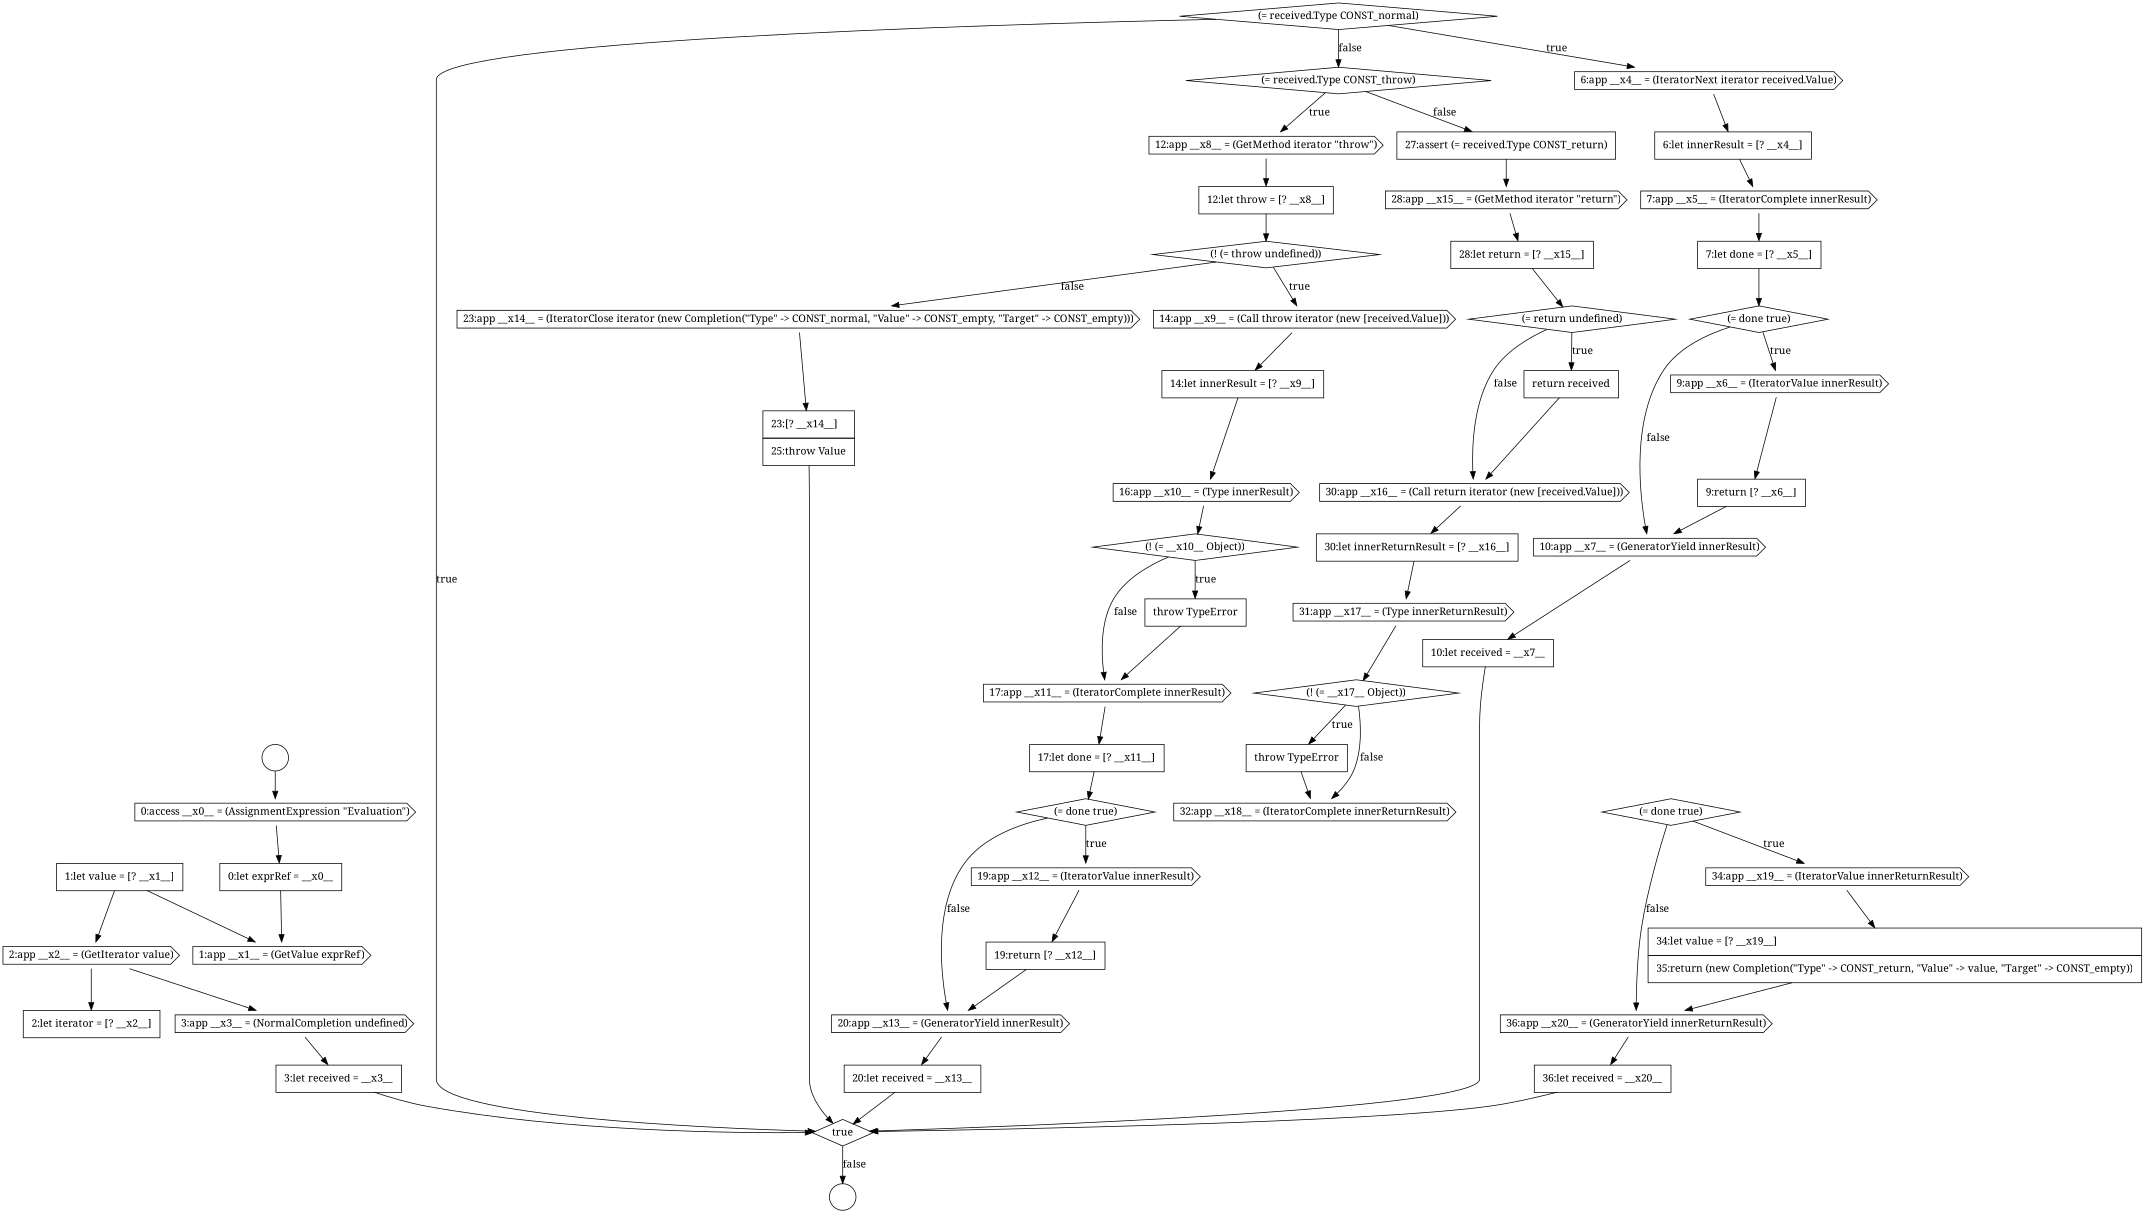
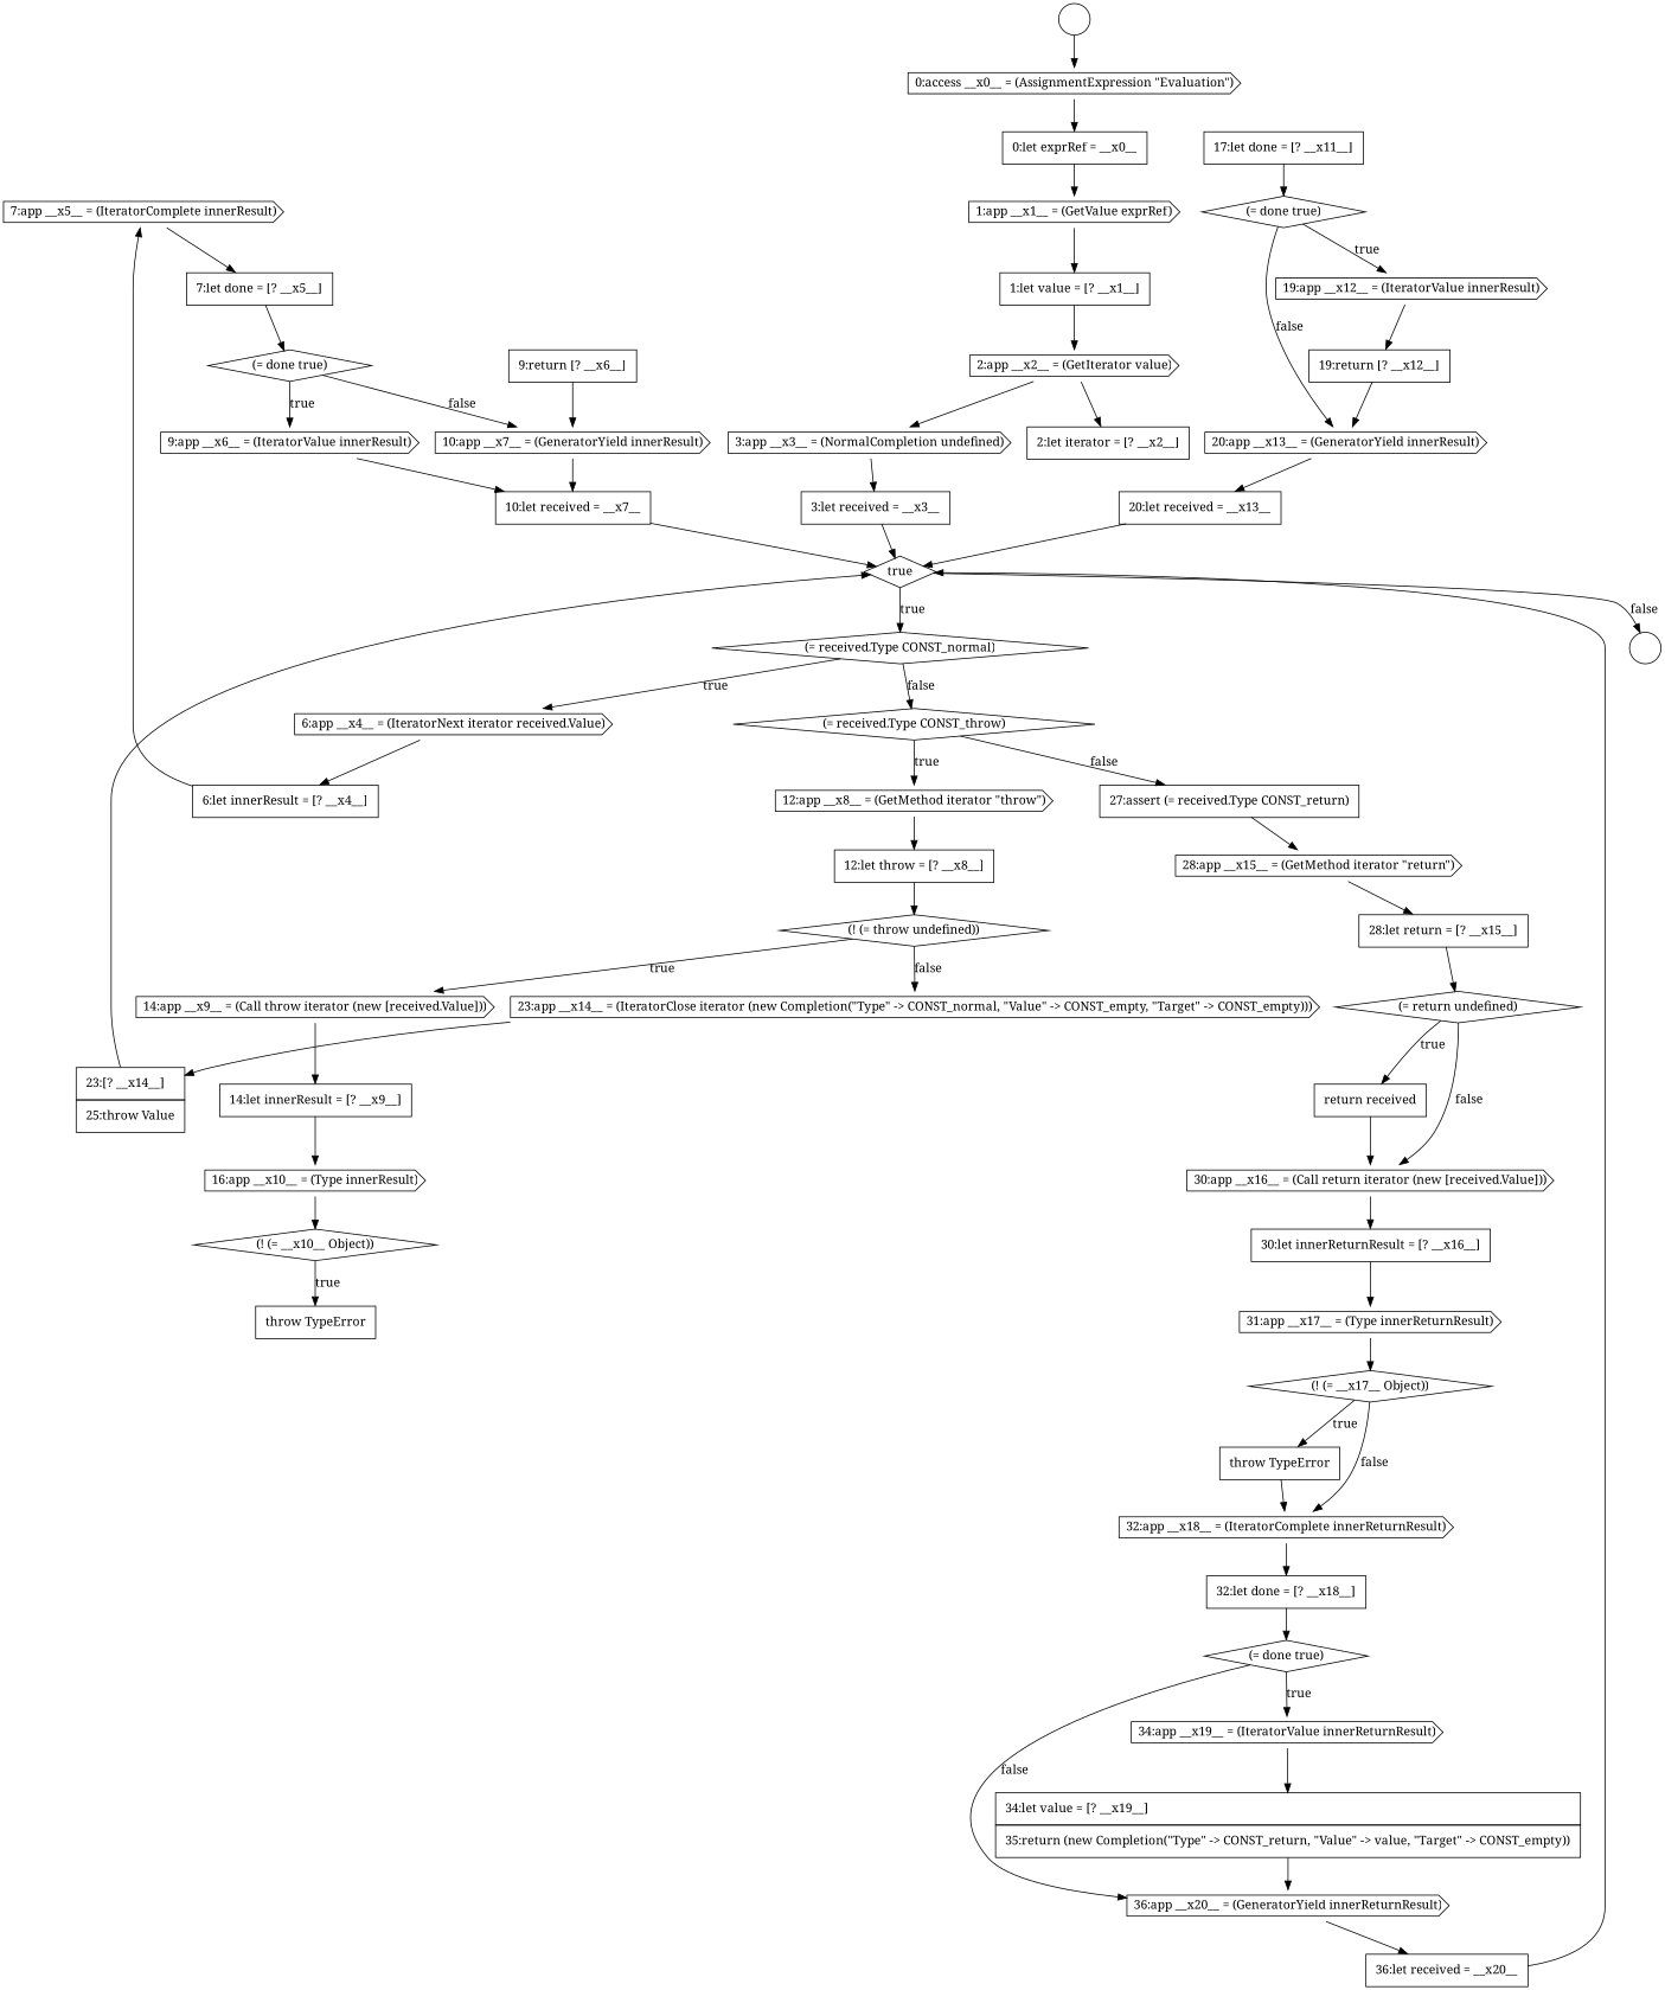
  digraph {
    fontname="Noto Serif"
    node [color=black fillcolor=white fontname="Noto Serif" shape=none style=filled]
    edge [color=black fontname="Noto Serif"]
    n1 [label=<<font color="black">7:app __x5__ = (IteratorComplete innerResult)</font>> shape=cds]
    n2 [label=<<font color="black">     <table border="0" cellborder="1" cellspacing="0" cellpadding="10">       <tr><td align="left">7:let done = [? __x5__]</td></tr>     </table>   </font>> margin=0]
    n3 [label=<<font color="black">(= done true)</font>> shape=diamond]
    n4 [label=<<font color="black">16:app __x10__ = (Type innerResult)</font>> shape=cds]
    n5 [label=<<font color="black">(! (= __x10__ Object))</font>> shape=diamond]
-   n6 [label=<<font color="black">17:app __x11__ = (IteratorComplete innerResult)</font>> shape=cds]
    n7 [label=<<font color="black">     <table border="0" cellborder="1" cellspacing="0" cellpadding="10">       <tr><td align="left">throw TypeError</td></tr>     </table>   </font>> margin=0]
    n8 [label=<<font color="black">     <table border="0" cellborder="1" cellspacing="0" cellpadding="10">       <tr><td align="left">30:let innerReturnResult = [? __x16__]</td></tr>     </table>   </font>> margin=0]
    n9 [label=<<font color="black">31:app __x17__ = (Type innerReturnResult)</font>> shape=cds]
    n10 [label=<<font color="black">(! (= __x17__ Object))</font>> shape=diamond]
    n11 [label=<<font color="black">3:app __x3__ = (NormalCompletion undefined)</font>> shape=cds]
    n12 [label=<<font color="black">     <table border="0" cellborder="1" cellspacing="0" cellpadding="10">       <tr><td align="left">3:let received = __x3__</td></tr>     </table>   </font>> margin=0]
    n13 [label=<<font color="black">true</font>> shape=diamond]
    n14 [label=<<font color="black">0:access __x0__ = (AssignmentExpression &quot;Evaluation&quot;)</font>> shape=cds]
    n15 [label=<<font color="black">     <table border="0" cellborder="1" cellspacing="0" cellpadding="10">       <tr><td align="left">0:let exprRef = __x0__</td></tr>     </table>   </font>> margin=0]
    n16 [label=<<font color="black">1:app __x1__ = (GetValue exprRef)</font>> shape=cds]
    n17 [label=<<font color="black">(! (= throw undefined))</font>> shape=diamond]
    n18 [label=<<font color="black">14:app __x9__ = (Call throw iterator (new [received.Value]))</font>> shape=cds]
    n19 [label=<<font color="black">23:app __x14__ = (IteratorClose iterator (new Completion(&quot;Type&quot; -&gt; CONST_normal, &quot;Value&quot; -&gt; CONST_empty, &quot;Target&quot; -&gt; CONST_empty)))</font>> shape=cds]
    n20 [label=<<font color="black">     <table border="0" cellborder="1" cellspacing="0" cellpadding="10">       <tr><td align="left">14:let innerResult = [? __x9__]</td></tr>     </table>   </font>> margin=0]
    n21 [label=<<font color="black">     <table border="0" cellborder="1" cellspacing="0" cellpadding="10">       <tr><td align="left">23:[? __x14__]</td></tr>       <tr><td align="left">25:throw Value</td></tr>     </table>   </font>> margin=0]
    n22 [label=<<font color="black">(= return undefined)</font>> shape=diamond]
    n23 [label=<<font color="black">     <table border="0" cellborder="1" cellspacing="0" cellpadding="10">       <tr><td align="left">return received</td></tr>     </table>   </font>> margin=0]
    n24 [label=<<font color="black">30:app __x16__ = (Call return iterator (new [received.Value]))</font>> shape=cds]
    n25 [label=<<font color="black">20:app __x13__ = (GeneratorYield innerResult)</font>> shape=cds]
    n26 [label=<<font color="black">     <table border="0" cellborder="1" cellspacing="0" cellpadding="10">       <tr><td align="left">20:let received = __x13__</td></tr>     </table>   </font>> margin=0]
    n27 [label=<<font color="black">     <table border="0" cellborder="1" cellspacing="0" cellpadding="10">       <tr><td align="left">throw TypeError</td></tr>     </table>   </font>> margin=0]
    n28 [label=<<font color="black">32:app __x18__ = (IteratorComplete innerReturnResult)</font>> shape=cds]
+   n29 [label=<<font color="black">     <table border="0" cellborder="1" cellspacing="0" cellpadding="10">       <tr><td align="left">32:let done = [? __x18__]</td></tr>     </table>   </font>> margin=0]
    n30 [label=<<font color="black">     <table border="0" cellborder="1" cellspacing="0" cellpadding="10">       <tr><td align="left">17:let done = [? __x11__]</td></tr>     </table>   </font>> margin=0]
    n31 [label=<<font color="black">(= done true)</font>> shape=diamond]
    n32 [label=<<font color="black">19:app __x12__ = (IteratorValue innerResult)</font>> shape=cds]
    n33 [label=" " shape=circle]
    n34 [label=<<font color="black">(= received.Type CONST_normal)</font>> shape=diamond]
    n35 [label=<<font color="black">     <table border="0" cellborder="1" cellspacing="0" cellpadding="10">       <tr><td align="left">28:let return = [? __x15__]</td></tr>     </table>   </font>> margin=0]
    n36 [label=" " shape=circle]
    n37 [label=<<font color="black">(= received.Type CONST_throw)</font>> shape=diamond]
    n38 [label=<<font color="black">12:app __x8__ = (GetMethod iterator &quot;throw&quot;)</font>> shape=cds]
    n39 [label=<<font color="black">     <table border="0" cellborder="1" cellspacing="0" cellpadding="10">       <tr><td align="left">27:assert (= received.Type CONST_return)</td></tr>     </table>   </font>> margin=0]
    n40 [label=<<font color="black">     <table border="0" cellborder="1" cellspacing="0" cellpadding="10">       <tr><td align="left">12:let throw = [? __x8__]</td></tr>     </table>   </font>> margin=0]
    n41 [label=<<font color="black">28:app __x15__ = (GetMethod iterator &quot;return&quot;)</font>> shape=cds]
    n42 [label=<<font color="black">     <table border="0" cellborder="1" cellspacing="0" cellpadding="10">       <tr><td align="left">34:let value = [? __x19__]</td></tr>       <tr><td align="left">35:return (new Completion(&quot;Type&quot; -&gt; CONST_return, &quot;Value&quot; -&gt; value, &quot;Target&quot; -&gt; CONST_empty))</td></tr>     </table>   </font>> margin=0]
    n43 [label=<<font color="black">36:app __x20__ = (GeneratorYield innerReturnResult)</font>> shape=cds]
    n44 [label=<<font color="black">     <table border="0" cellborder="1" cellspacing="0" cellpadding="10">       <tr><td align="left">36:let received = __x20__</td></tr>     </table>   </font>> margin=0]
    n45 [label=<<font color="black">9:app __x6__ = (IteratorValue innerResult)</font>> shape=cds]
    n46 [label=<<font color="black">     <table border="0" cellborder="1" cellspacing="0" cellpadding="10">       <tr><td align="left">9:return [? __x6__]</td></tr>     </table>   </font>> margin=0]
    n47 [label=<<font color="black">10:app __x7__ = (GeneratorYield innerResult)</font>> shape=cds]
    n48 [label=<<font color="black">     <table border="0" cellborder="1" cellspacing="0" cellpadding="10">       <tr><td align="left">1:let value = [? __x1__]</td></tr>     </table>   </font>> margin=0]
    n49 [label=<<font color="black">2:app __x2__ = (GetIterator value)</font>> shape=cds]
    n50 [label=<<font color="black">(= done true)</font>> shape=diamond]
    n51 [label=<<font color="black">     <table border="0" cellborder="1" cellspacing="0" cellpadding="10">       <tr><td align="left">19:return [? __x12__]</td></tr>     </table>   </font>> margin=0]
    n52 [label=<<font color="black">     <table border="0" cellborder="1" cellspacing="0" cellpadding="10">       <tr><td align="left">6:let innerResult = [? __x4__]</td></tr>     </table>   </font>> margin=0]
    n53 [label=<<font color="black">     <table border="0" cellborder="1" cellspacing="0" cellpadding="10">       <tr><td align="left">10:let received = __x7__</td></tr>     </table>   </font>> margin=0]
    n54 [label=<<font color="black">34:app __x19__ = (IteratorValue innerReturnResult)</font>> shape=cds]
    n55 [label=<<font color="black">     <table border="0" cellborder="1" cellspacing="0" cellpadding="10">       <tr><td align="left">2:let iterator = [? __x2__]</td></tr>     </table>   </font>> margin=0]
    n56 [label=<<font color="black">6:app __x4__ = (IteratorNext iterator received.Value)</font>> shape=cds]
    n1 -> n2
    n2 -> n3
    n3 -> n45 [label=<<font color="black">true</font>>]
    n3 -> n47 [label=<<font color="black">false</font>>]
    n4 -> n5
-   n5 -> n6 [label=<<font color="black">false</font>>]
    n5 -> n7 [label=<<font color="black">true</font>>]
-   n6 -> n30
-   n7 -> n6
    n8 -> n9
    n9 -> n10
    n10 -> n27 [label=<<font color="black">true</font>>]
    n10 -> n28 [label=<<font color="black">false</font>>]
    n11 -> n12
    n12 -> n13
    n13 -> n33 [label=<<font color="black">false</font>>]
-   n34 -> n13 [label=<<font color="black">true</font>>]
+   n13 -> n34 [label=<<font color="black">true</font>>]
    n14 -> n15
    n15 -> n16
-   n48 -> n16
+   n16 -> n48
    n17 -> n18 [label=<<font color="black">true</font>>]
    n17 -> n19 [label=<<font color="black">false</font>>]
    n18 -> n20
    n19 -> n21
    n20 -> n4
    n21 -> n13
    n22 -> n23 [label=<<font color="black">true</font>>]
    n22 -> n24 [label=<<font color="black">false</font>>]
    n23 -> n24
    n24 -> n8
    n25 -> n26
    n26 -> n13
    n27 -> n28
+   n28 -> n29
+   n29 -> n50
    n30 -> n31
    n31 -> n25 [label=<<font color="black">false</font>>]
    n31 -> n32 [label=<<font color="black">true</font>>]
    n32 -> n51
    n34 -> n37 [label=<<font color="black">false</font>>]
    n34 -> n56 [label=<<font color="black">true</font>>]
    n35 -> n22
    n36 -> n14
    n37 -> n38 [label=<<font color="black">true</font>>]
    n37 -> n39 [label=<<font color="black">false</font>>]
    n38 -> n40
    n39 -> n41
    n40 -> n17
    n41 -> n35
    n42 -> n43
    n43 -> n44
    n44 -> n13
-   n45 -> n46
+   n45 -> n53
    n46 -> n47
    n47 -> n53
    n48 -> n49
    n49 -> n11
    n49 -> n55
    n50 -> n43 [label=<<font color="black">false</font>>]
    n50 -> n54 [label=<<font color="black">true</font>>]
    n51 -> n25
    n52 -> n1
    n53 -> n13
    n54 -> n42
    n56 -> n52
  }
